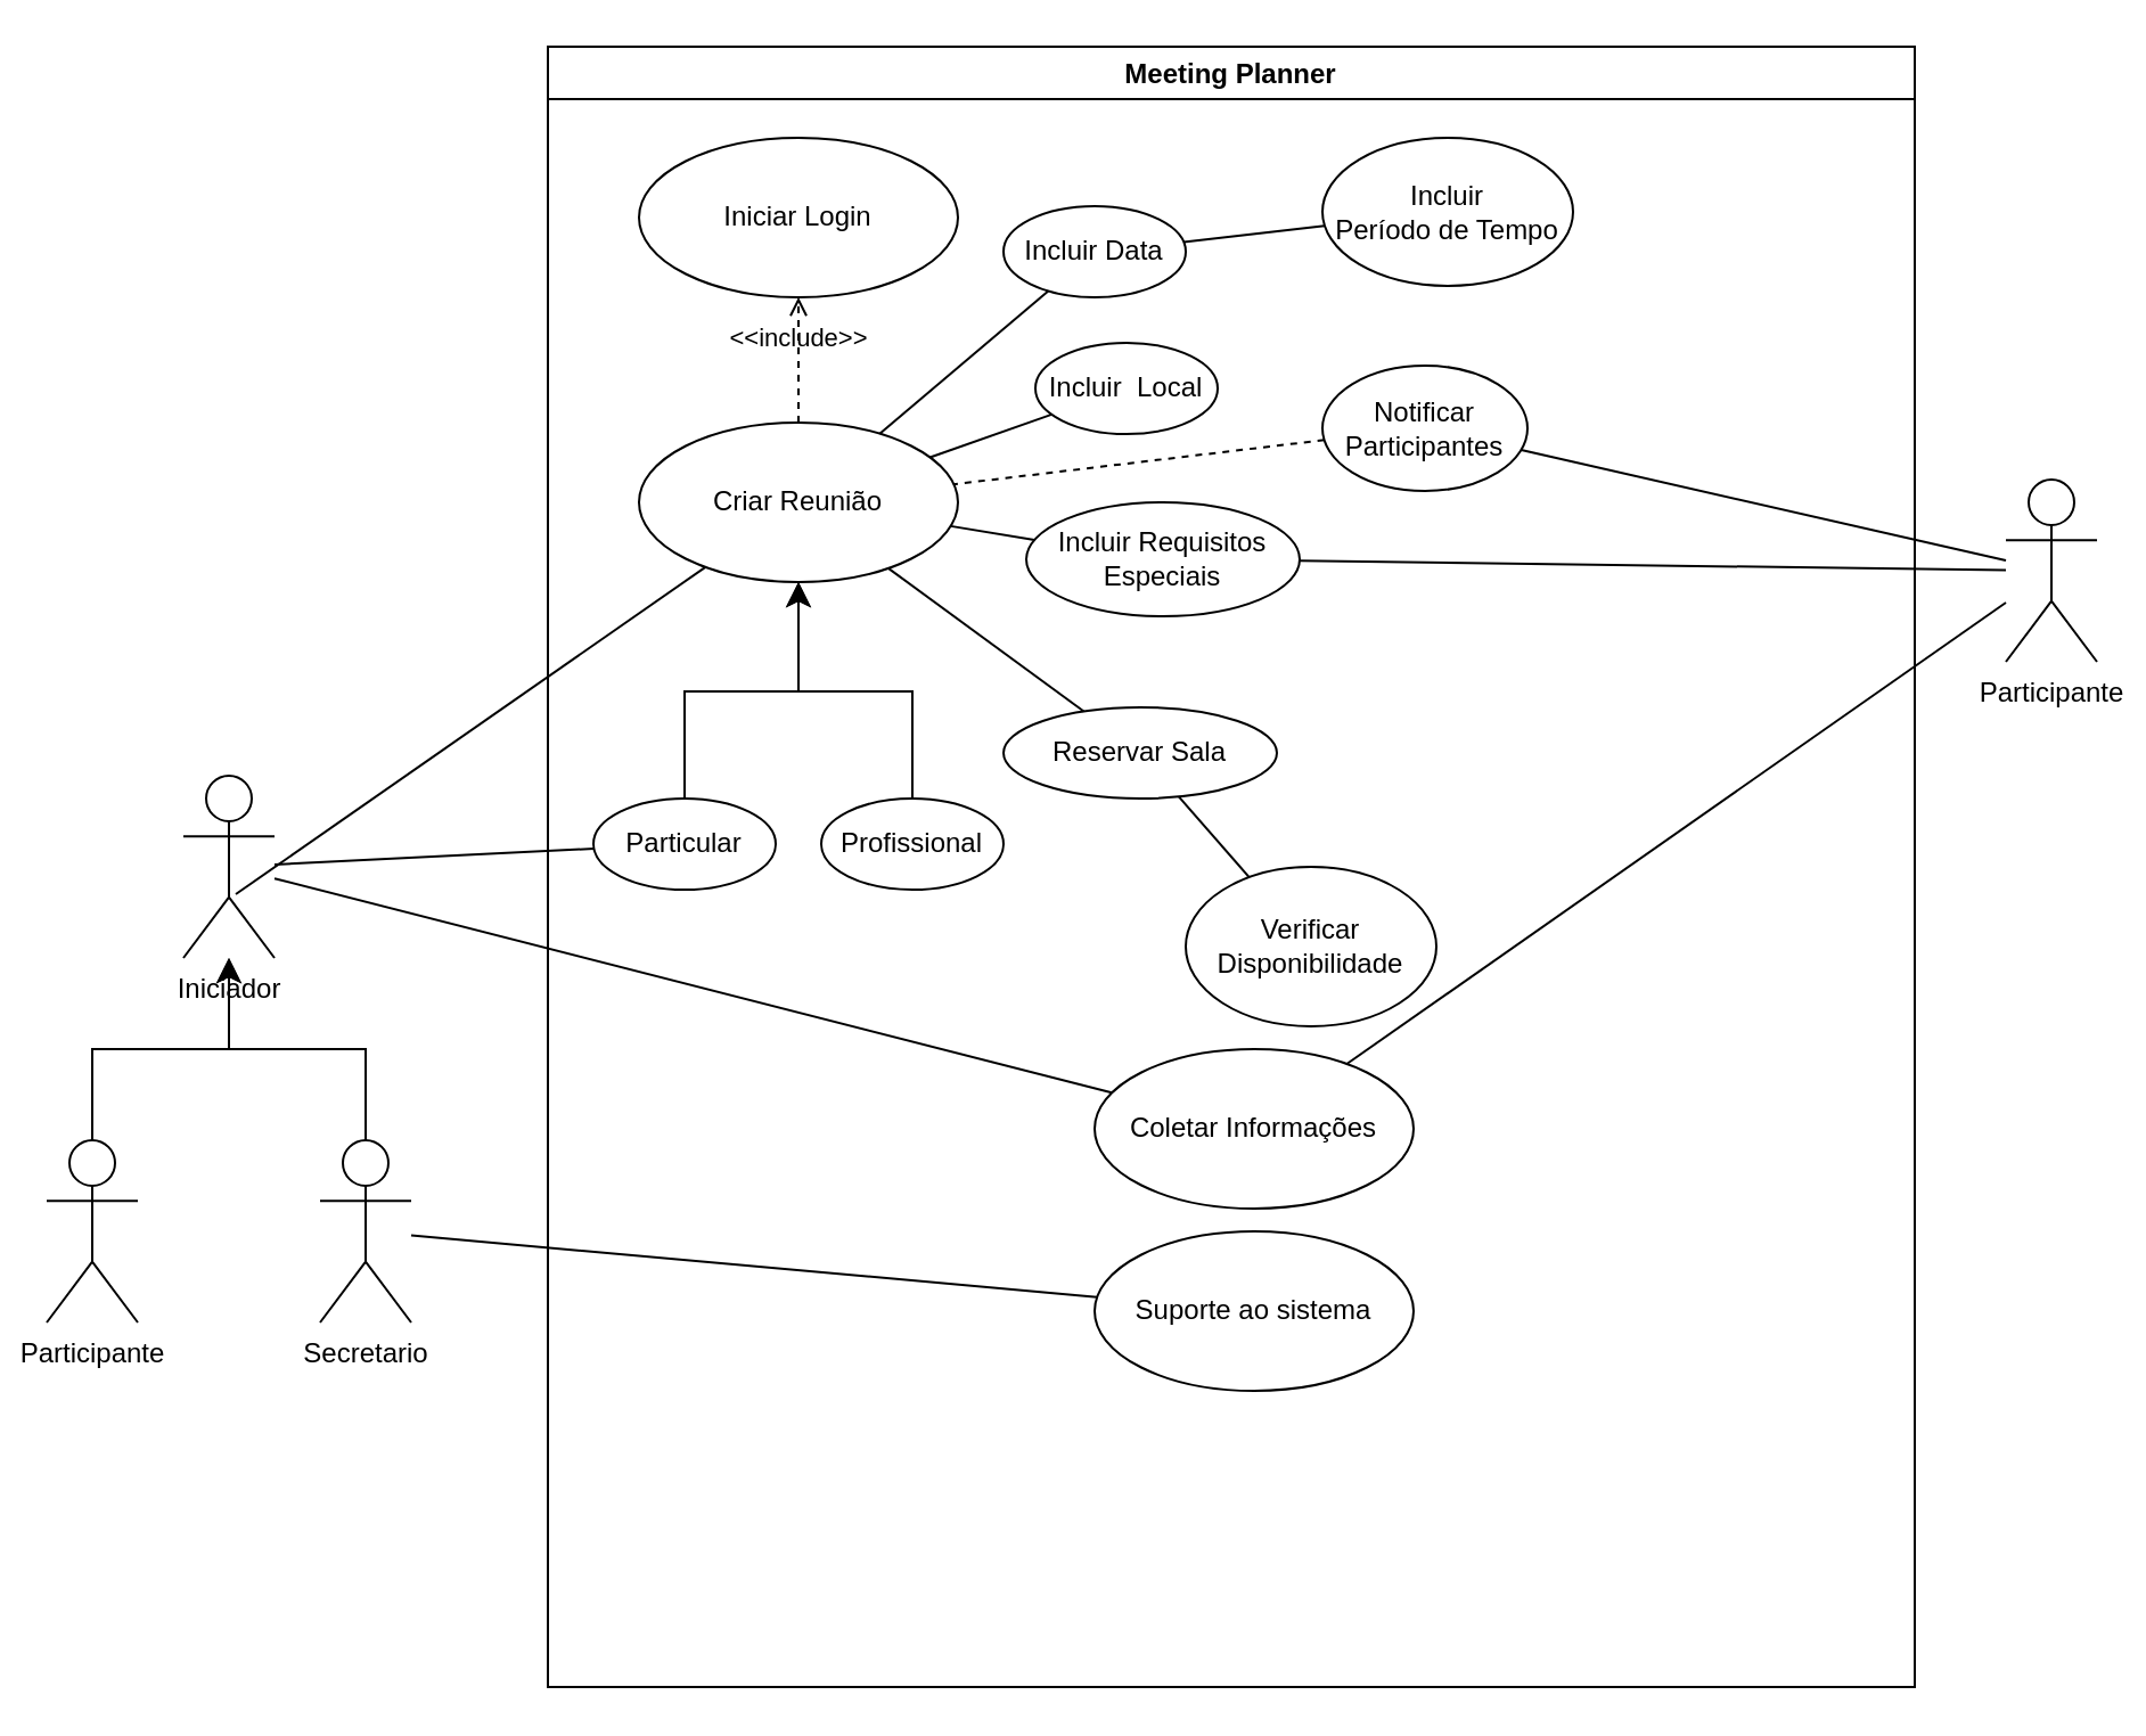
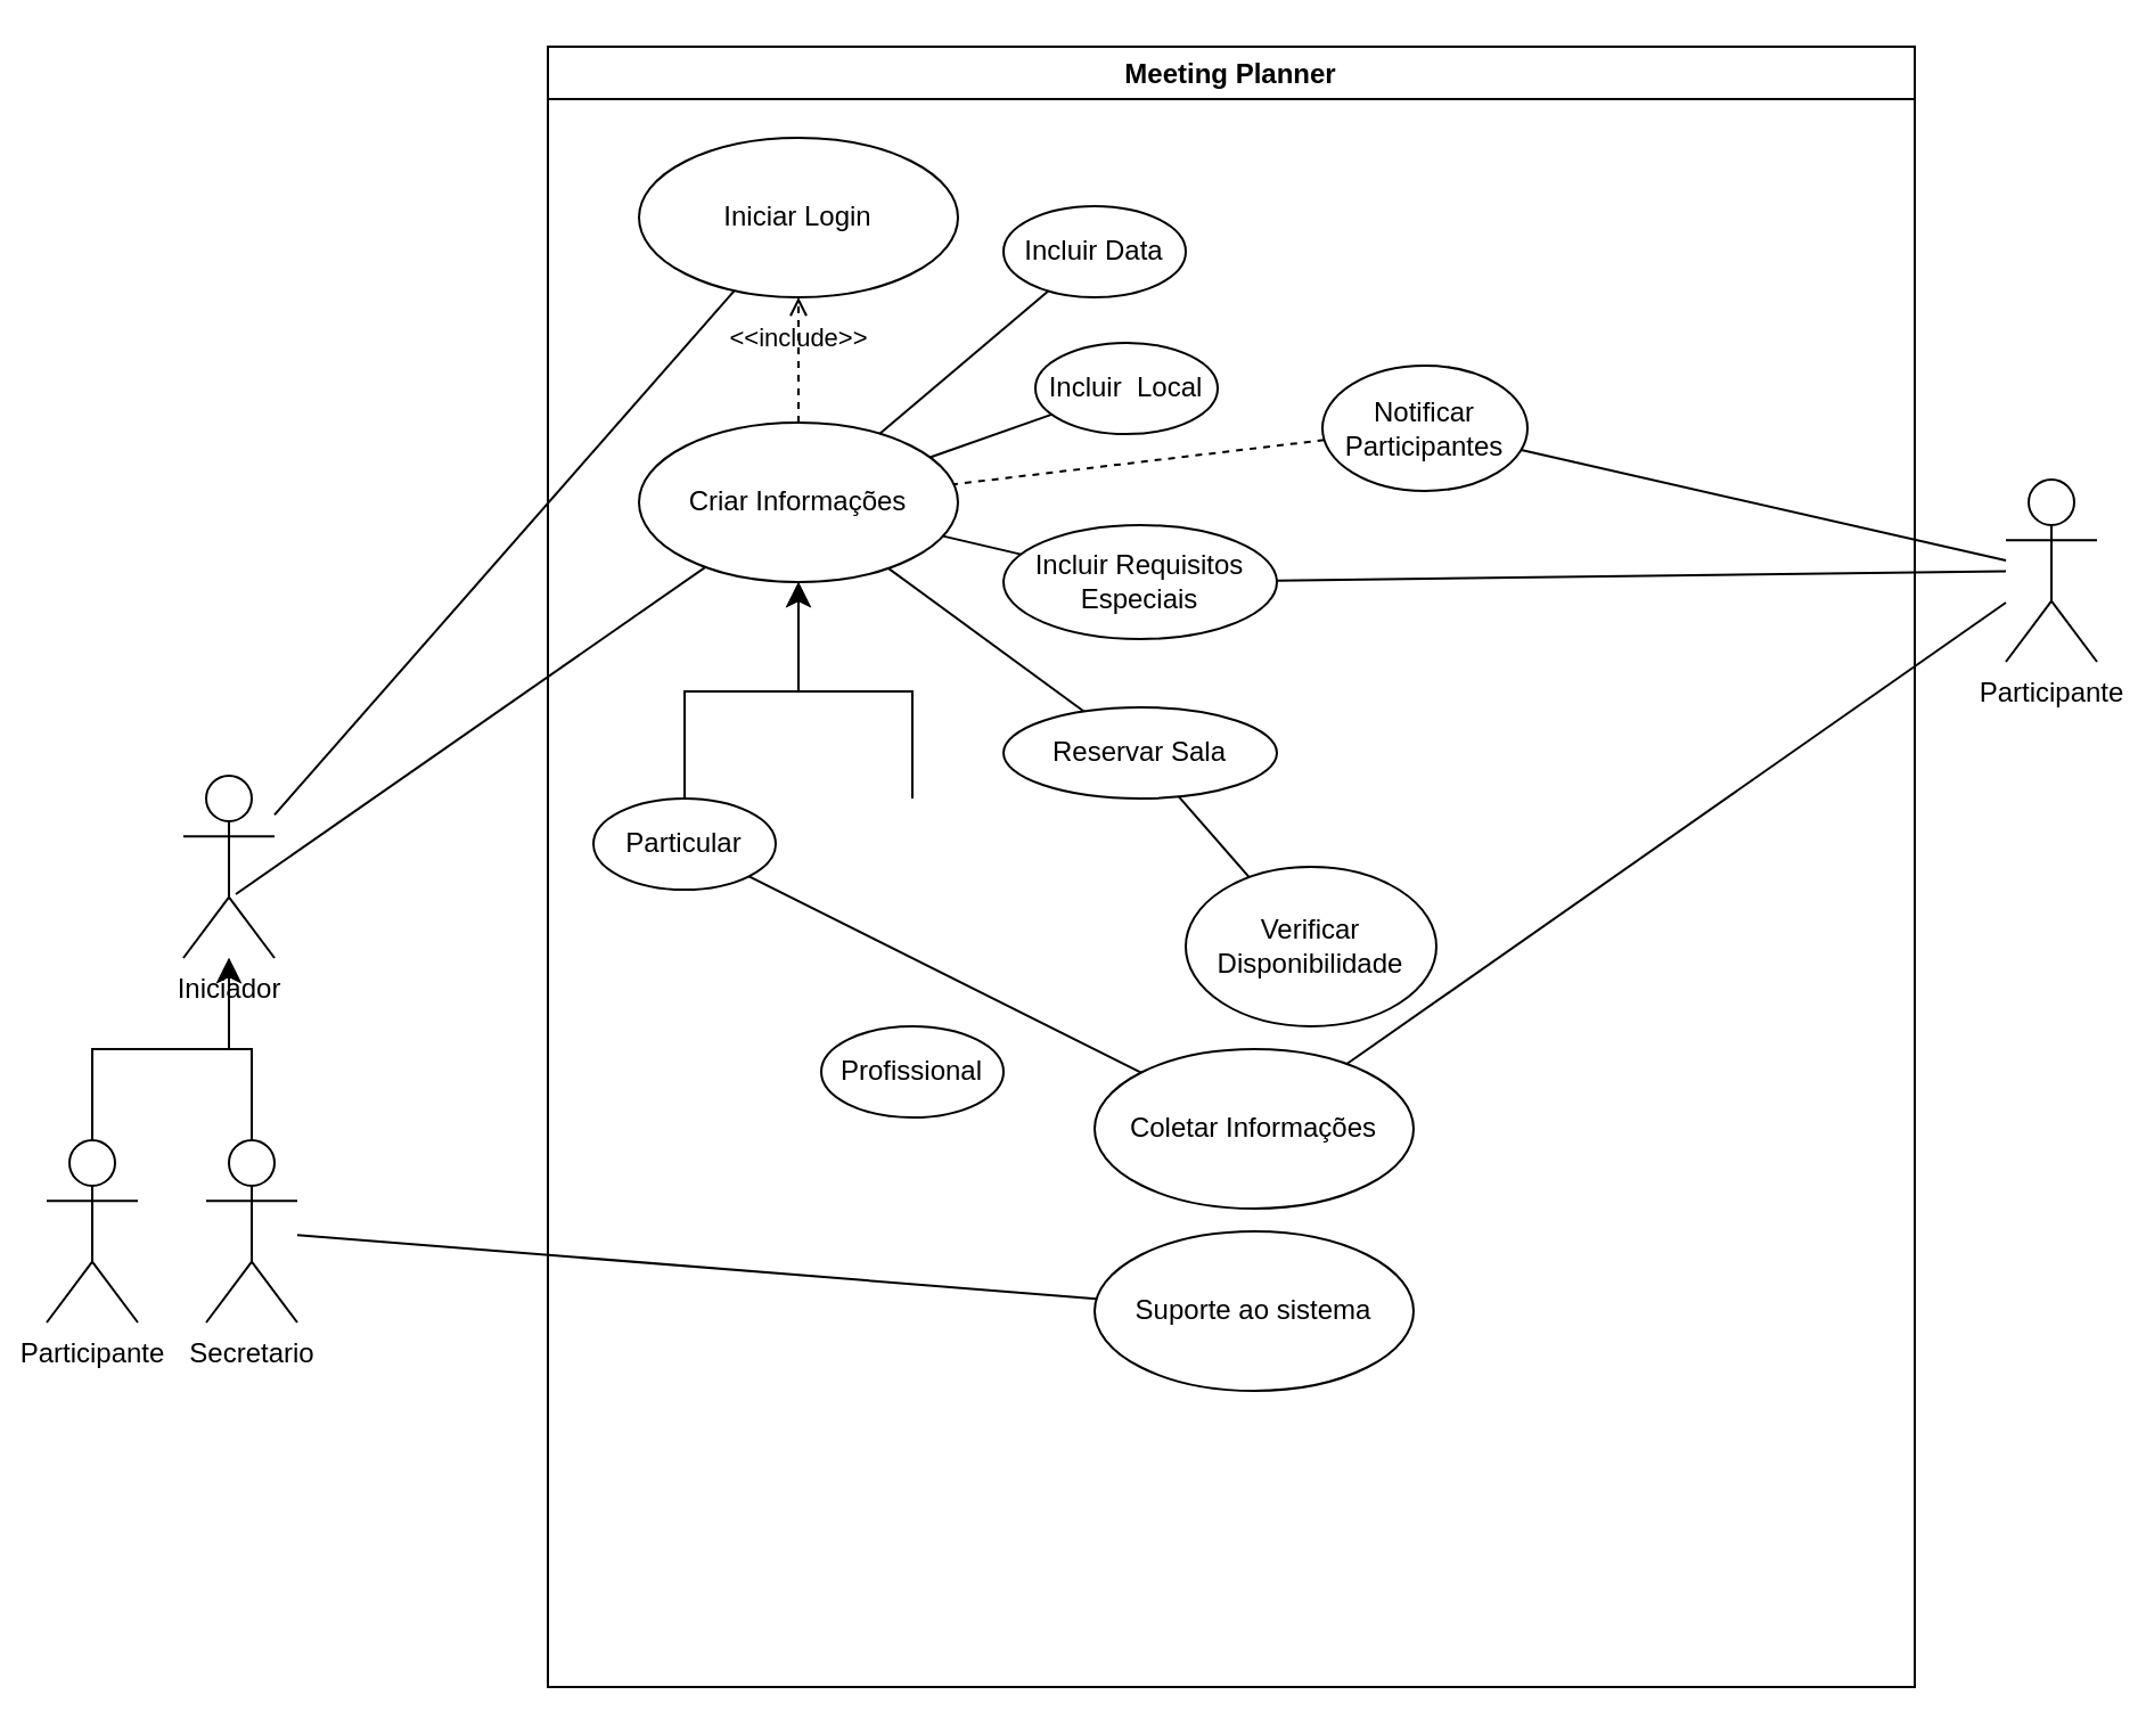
  <mxCell id="0" />
  <mxCell id="1" parent="0" />
  <mxCell id="2" value="Meeting Planner" style="swimlane;" vertex="1" parent="1"><mxGeometry x="240" y="20" width="600" height="720" as="geometry"><mxRectangle x="120" y="40" width="130" height="30" as="alternateBounds" /></mxGeometry></mxCell>
  <mxCell id="3" value="Iniciar Login" style="ellipse;whiteSpace=wrap;html=1;" vertex="1" parent="2"><mxGeometry x="40" y="40" width="140" height="70" as="geometry" /></mxCell>
- <mxCell id="4" value="Criar Reunião" style="ellipse;whiteSpace=wrap;html=1;" vertex="1" parent="2"><mxGeometry x="40" y="165" width="140" height="70" as="geometry" /></mxCell>
- <mxCell id="5" value="Incluir Requisitos Especiais" style="ellipse;whiteSpace=wrap;html=1;" vertex="1" parent="2"><mxGeometry x="210" y="200" width="120" height="50" as="geometry" /></mxCell>
+ <mxCell id="4" value="Criar Informações" style="ellipse;whiteSpace=wrap;html=1;" vertex="1" parent="2"><mxGeometry x="40" y="165" width="140" height="70" as="geometry" /></mxCell>
+ <mxCell id="5" value="Incluir Requisitos Especiais" style="ellipse;whiteSpace=wrap;html=1;" vertex="1" parent="2"><mxGeometry x="200" y="210" width="120" height="50" as="geometry" /></mxCell>
  <mxCell id="6" value="Reservar Sala" style="ellipse;whiteSpace=wrap;html=1;" vertex="1" parent="2"><mxGeometry x="200" y="290" width="120" height="40" as="geometry" /></mxCell>
  <mxCell id="7" value="Incluir Data" style="ellipse;whiteSpace=wrap;html=1;" vertex="1" parent="2"><mxGeometry x="200" y="70" width="80" height="40" as="geometry" /></mxCell>
  <mxCell id="8" value="Incluir&amp;nbsp; Local" style="ellipse;whiteSpace=wrap;html=1;" vertex="1" parent="2"><mxGeometry x="214" y="130" width="80" height="40" as="geometry" /></mxCell>
- <mxCell id="9" value="Profissional" style="ellipse;whiteSpace=wrap;html=1;" vertex="1" parent="2"><mxGeometry x="120" y="330" width="80" height="40" as="geometry" /></mxCell>
+ <mxCell id="9" value="Profissional" style="ellipse;whiteSpace=wrap;html=1;" vertex="1" parent="2"><mxGeometry x="120" y="430" width="80" height="40" as="geometry" /></mxCell>
  <mxCell id="10" value="Notificar Participantes" style="ellipse;whiteSpace=wrap;html=1;" vertex="1" parent="2"><mxGeometry x="340" y="140" width="90" height="55" as="geometry" /></mxCell>
  <mxCell id="11" value="" style="endArrow=none;html=1;rounded=0;" edge="1" parent="2" source="4" target="7"><mxGeometry relative="1" as="geometry"><mxPoint x="930" y="370" as="sourcePoint" /><mxPoint x="920" y="209" as="targetPoint" /></mxGeometry></mxCell>
  <mxCell id="12" value="" style="endArrow=none;html=1;rounded=0;" edge="1" parent="2" source="4" target="8"><mxGeometry relative="1" as="geometry"><mxPoint x="920" y="360" as="sourcePoint" /><mxPoint x="910" y="199" as="targetPoint" /></mxGeometry></mxCell>
  <mxCell id="13" value="" style="endArrow=none;html=1;rounded=0;" edge="1" parent="2" source="5" target="4"><mxGeometry relative="1" as="geometry"><mxPoint x="340" y="280" as="sourcePoint" /><mxPoint x="900" y="189" as="targetPoint" /></mxGeometry></mxCell>
  <mxCell id="14" value="" style="endArrow=none;html=1;rounded=0;" edge="1" parent="2" source="6" target="4"><mxGeometry relative="1" as="geometry"><mxPoint x="900" y="340" as="sourcePoint" /><mxPoint x="890" y="179" as="targetPoint" /></mxGeometry></mxCell>
  <mxCell id="15" value="Particular" style="ellipse;whiteSpace=wrap;html=1;" vertex="1" parent="2"><mxGeometry x="20" y="330" width="80" height="40" as="geometry" /></mxCell>
  <mxCell id="16" value="" style="edgeStyle=elbowEdgeStyle;elbow=vertical;endArrow=classic;html=1;curved=0;rounded=0;endSize=8;startSize=8;" edge="1" parent="2" source="15" target="4"><mxGeometry width="50" height="50" relative="1" as="geometry"><mxPoint x="85" y="380" as="sourcePoint" /><mxPoint x="135" y="330" as="targetPoint" /></mxGeometry></mxCell>
  <mxCell id="17" value="" style="edgeStyle=elbowEdgeStyle;elbow=vertical;endArrow=classic;html=1;curved=0;rounded=0;endSize=8;startSize=8;" edge="1" parent="2"><mxGeometry width="50" height="50" relative="1" as="geometry"><mxPoint x="160" y="330" as="sourcePoint" /><mxPoint x="110" y="235" as="targetPoint" /></mxGeometry></mxCell>
- <mxCell id="18" value="Incluir&lt;br&gt;Período de Tempo" style="ellipse;whiteSpace=wrap;html=1;" vertex="1" parent="2"><mxGeometry x="340" y="40" width="110" height="65" as="geometry" /></mxCell>
  <mxCell id="19" value="Suporte ao sistema" style="ellipse;whiteSpace=wrap;html=1;" vertex="1" parent="2"><mxGeometry x="240" y="520" width="140" height="70" as="geometry" /></mxCell>
  <mxCell id="20" value="&amp;lt;&amp;lt;include&amp;gt;&amp;gt;" style="html=1;verticalAlign=bottom;labelBackgroundColor=none;endArrow=open;endFill=0;dashed=1;rounded=0;" edge="1" parent="2" source="4" target="3"><mxGeometry width="160" relative="1" as="geometry"><mxPoint x="210" y="220" as="sourcePoint" /><mxPoint x="370" y="220" as="targetPoint" /></mxGeometry></mxCell>
  <mxCell id="21" value="Verificar Disponibilidade" style="ellipse;whiteSpace=wrap;html=1;" vertex="1" parent="2"><mxGeometry x="280" y="360" width="110" height="70" as="geometry" /></mxCell>
  <mxCell id="22" value="" style="endArrow=none;html=1;rounded=0;" edge="1" parent="2" source="21" target="6"><mxGeometry relative="1" as="geometry"><mxPoint x="840" y="280" as="sourcePoint" /><mxPoint x="830" y="119" as="targetPoint" /></mxGeometry></mxCell>
  <mxCell id="23" value="" style="endArrow=none;html=1;rounded=0;dashed=1;" edge="1" parent="2" source="10" target="4"><mxGeometry relative="1" as="geometry"><mxPoint x="320" y="190" as="sourcePoint" /><mxPoint x="880" y="169" as="targetPoint" /></mxGeometry></mxCell>
- <mxCell id="24" value="" style="endArrow=none;html=1;rounded=0;" edge="1" parent="2" source="18" target="7"><mxGeometry relative="1" as="geometry"><mxPoint x="860" y="300" as="sourcePoint" /><mxPoint x="850" y="139" as="targetPoint" /></mxGeometry></mxCell>
  <mxCell id="25" value="Coletar Informações" style="ellipse;whiteSpace=wrap;html=1;" vertex="1" parent="2"><mxGeometry x="240" y="440" width="140" height="70" as="geometry" /></mxCell>
  <mxCell id="26" value="Iniciador" style="shape=umlActor;verticalLabelPosition=bottom;verticalAlign=top;html=1;" vertex="1" parent="1"><mxGeometry x="80" y="340" width="40" height="80" as="geometry" /></mxCell>
  <mxCell id="27" value="Participante" style="shape=umlActor;verticalLabelPosition=bottom;verticalAlign=top;html=1;" vertex="1" parent="1"><mxGeometry x="20" y="500" width="40" height="80" as="geometry" /></mxCell>
  <mxCell id="28" value="Participante" style="shape=umlActor;verticalLabelPosition=bottom;verticalAlign=top;html=1;" vertex="1" parent="1"><mxGeometry x="880" y="210" width="40" height="80" as="geometry" /></mxCell>
- <mxCell id="29" value="" style="endArrow=none;html=1;rounded=0;" edge="1" parent="1" source="26" target="15"><mxGeometry relative="1" as="geometry"><mxPoint x="450" y="290" as="sourcePoint" /><mxPoint x="610" y="290" as="targetPoint" /></mxGeometry></mxCell>
+ <mxCell id="29" value="" style="endArrow=none;html=1;rounded=0;" edge="1" parent="1" source="26" target="3"><mxGeometry relative="1" as="geometry"><mxPoint x="450" y="290" as="sourcePoint" /><mxPoint x="610" y="290" as="targetPoint" /></mxGeometry></mxCell>
  <mxCell id="30" value="" style="endArrow=none;html=1;rounded=0;" edge="1" parent="1" source="19" target="35"><mxGeometry relative="1" as="geometry"><mxPoint x="1070" y="290" as="sourcePoint" /><mxPoint x="1060" y="129" as="targetPoint" /></mxGeometry></mxCell>
  <mxCell id="31" value="" style="endArrow=none;html=1;rounded=0;exitX=0.575;exitY=0.65;exitDx=0;exitDy=0;exitPerimeter=0;" edge="1" parent="1" source="26" target="4"><mxGeometry relative="1" as="geometry"><mxPoint x="1080" y="300" as="sourcePoint" /><mxPoint x="1070" y="139" as="targetPoint" /></mxGeometry></mxCell>
  <mxCell id="32" value="" style="endArrow=none;html=1;rounded=0;" edge="1" parent="1" source="28" target="10"><mxGeometry relative="1" as="geometry"><mxPoint x="1090" y="310" as="sourcePoint" /><mxPoint x="1080" y="149" as="targetPoint" /></mxGeometry></mxCell>
- <mxCell id="33" value="" style="endArrow=none;html=1;rounded=0;" edge="1" parent="1" source="25" target="26"><mxGeometry relative="1" as="geometry"><mxPoint x="1110" y="330" as="sourcePoint" /><mxPoint x="1100" y="169" as="targetPoint" /></mxGeometry></mxCell>
+ <mxCell id="33" value="" style="endArrow=none;html=1;rounded=0;" edge="1" parent="1" source="25" target="15"><mxGeometry relative="1" as="geometry"><mxPoint x="1110" y="330" as="sourcePoint" /><mxPoint x="1100" y="169" as="targetPoint" /></mxGeometry></mxCell>
  <mxCell id="34" value="" style="endArrow=none;html=1;rounded=0;" edge="1" parent="1" source="5" target="28"><mxGeometry relative="1" as="geometry"><mxPoint x="1120" y="340" as="sourcePoint" /><mxPoint x="770" y="180" as="targetPoint" /></mxGeometry></mxCell>
- <mxCell id="35" value="Secretario" style="shape=umlActor;verticalLabelPosition=bottom;verticalAlign=top;html=1;" vertex="1" parent="1"><mxGeometry x="140" y="500" width="40" height="80" as="geometry" /></mxCell>
+ <mxCell id="35" value="Secretario" style="shape=umlActor;verticalLabelPosition=bottom;verticalAlign=top;html=1;" vertex="1" parent="1"><mxGeometry x="90" y="500" width="40" height="80" as="geometry" /></mxCell>
  <mxCell id="36" value="" style="edgeStyle=elbowEdgeStyle;elbow=vertical;endArrow=classic;html=1;curved=0;rounded=0;endSize=8;startSize=8;" edge="1" parent="1" source="35" target="26"><mxGeometry width="50" height="50" relative="1" as="geometry"><mxPoint x="190" y="290" as="sourcePoint" /><mxPoint x="142" y="300" as="targetPoint" /></mxGeometry></mxCell>
  <mxCell id="37" value="" style="edgeStyle=elbowEdgeStyle;elbow=vertical;endArrow=classic;html=1;curved=0;rounded=0;endSize=8;startSize=8;exitX=0.5;exitY=0;exitDx=0;exitDy=0;exitPerimeter=0;" edge="1" parent="1" source="27" target="26"><mxGeometry width="50" height="50" relative="1" as="geometry"><mxPoint x="190" y="350" as="sourcePoint" /><mxPoint x="70" y="270" as="targetPoint" /></mxGeometry></mxCell>
  <mxCell id="38" value="" style="endArrow=none;html=1;rounded=0;" edge="1" parent="1" source="28" target="25"><mxGeometry relative="1" as="geometry"><mxPoint x="596" y="501" as="sourcePoint" /><mxPoint x="130" y="395" as="targetPoint" /></mxGeometry></mxCell>
